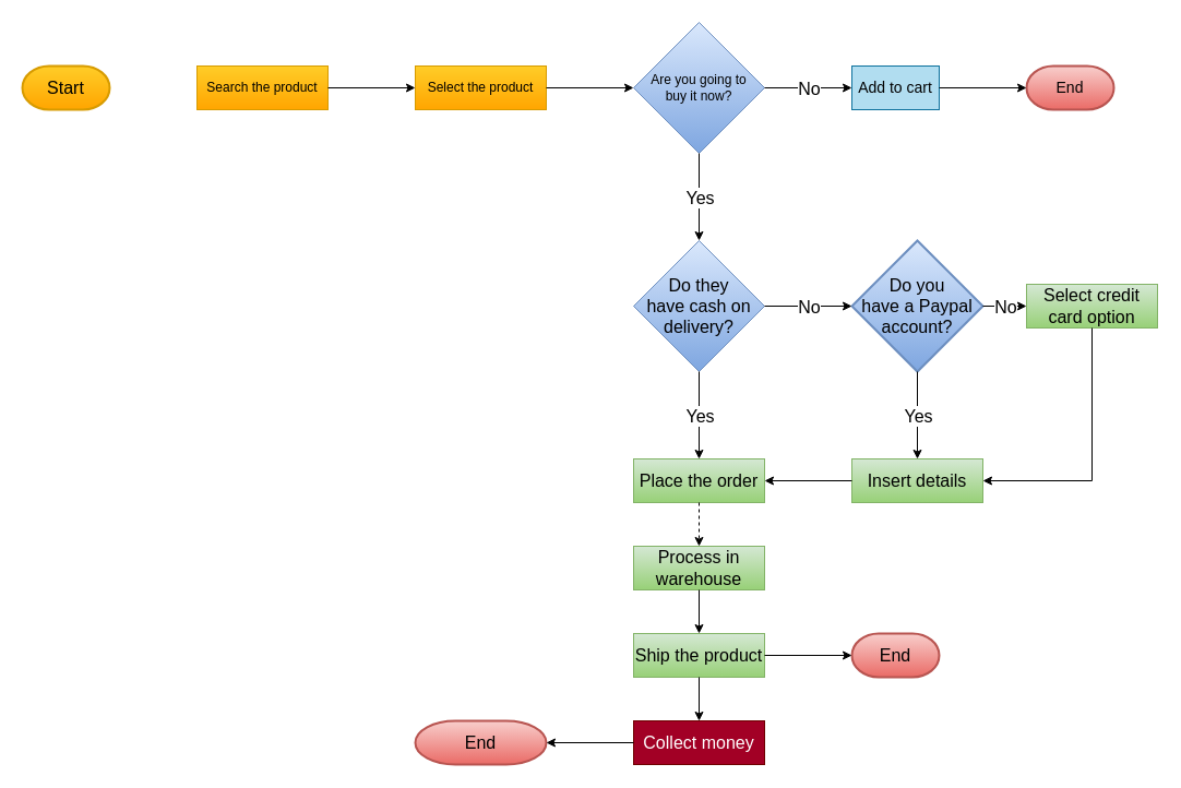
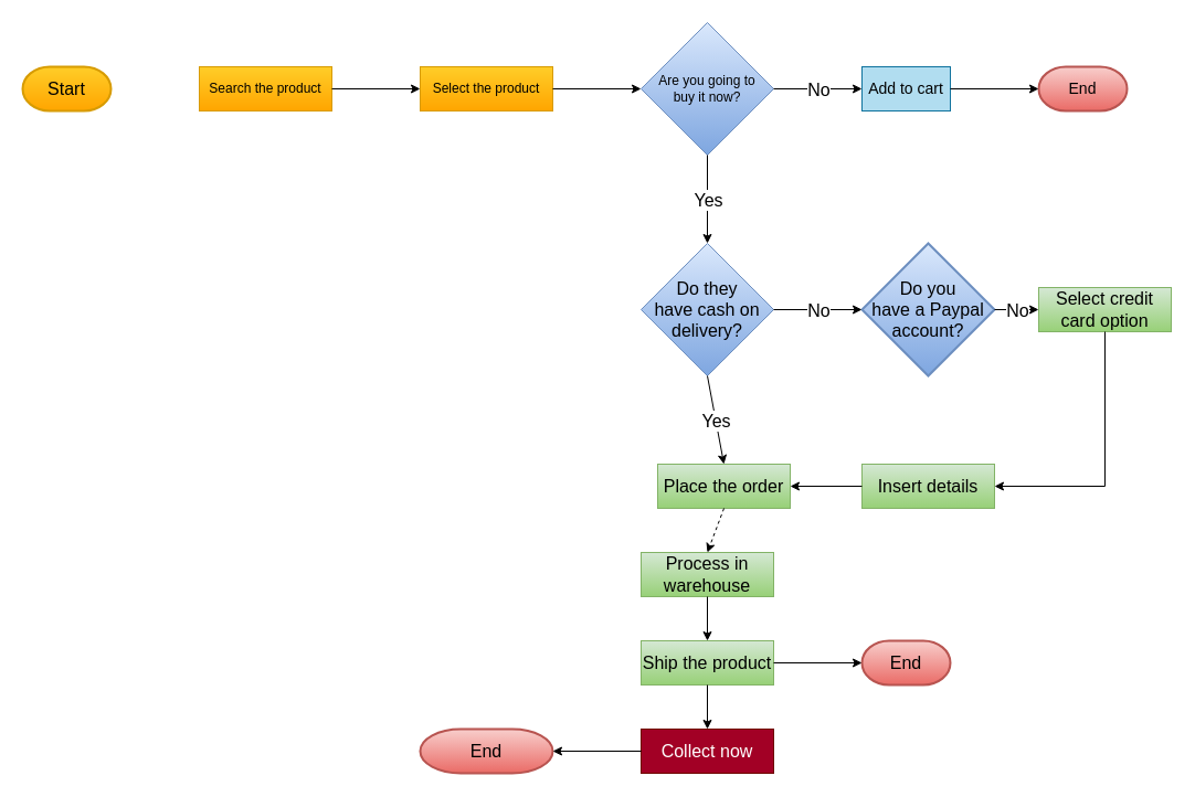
  <mxCell id="0" />
  <mxCell id="1" parent="0" />
  <mxCell id="2" value="Start" style="strokeWidth=2;html=1;shape=mxgraph.flowchart.terminator;whiteSpace=wrap;fillColor=#ffcd28;strokeColor=#d79b00;gradientColor=#ffa500;fontSize=16;" vertex="1" parent="1"><mxGeometry x="20" y="60" width="80" height="40" as="geometry" /></mxCell>
  <mxCell id="3" value="Search the product" style="rounded=0;whiteSpace=wrap;html=1;fillColor=#ffcd28;gradientColor=#ffa500;strokeColor=#d79b00;" vertex="1" parent="1"><mxGeometry x="180" y="60" width="120" height="40" as="geometry" /></mxCell>
  <mxCell id="4" value="Select the product" style="rounded=0;whiteSpace=wrap;html=1;fillColor=#ffcd28;gradientColor=#ffa500;strokeColor=#d79b00;" vertex="1" parent="1"><mxGeometry x="380" y="60" width="120" height="40" as="geometry" /></mxCell>
  <mxCell id="5" value="" style="endArrow=classic;html=1;rounded=0;exitX=1;exitY=0.5;exitDx=0;exitDy=0;entryX=0;entryY=0.5;entryDx=0;entryDy=0;" edge="1" parent="1" source="3" target="4"><mxGeometry width="50" height="50" relative="1" as="geometry"><mxPoint x="500" y="410" as="sourcePoint" /><mxPoint x="550" y="360" as="targetPoint" /></mxGeometry></mxCell>
  <mxCell id="6" value="Are you going to &lt;br style=&quot;font-size: 12px;&quot;&gt;buy it now?" style="rhombus;whiteSpace=wrap;html=1;fillColor=#dae8fc;gradientColor=#7ea6e0;strokeColor=#6c8ebf;fontSize=12;" vertex="1" parent="1"><mxGeometry x="580" y="20" width="120" height="120" as="geometry" /></mxCell>
  <mxCell id="7" value="" style="endArrow=classic;html=1;rounded=0;entryX=0;entryY=0.5;entryDx=0;entryDy=0;exitX=1;exitY=0.5;exitDx=0;exitDy=0;" edge="1" parent="1" source="4" target="6"><mxGeometry width="50" height="50" relative="1" as="geometry"><mxPoint x="500" y="310" as="sourcePoint" /><mxPoint x="550" y="260" as="targetPoint" /></mxGeometry></mxCell>
  <mxCell id="8" value="" style="endArrow=classic;html=1;rounded=0;fontSize=16;exitX=1;exitY=0.5;exitDx=0;exitDy=0;entryX=0;entryY=0.5;entryDx=0;entryDy=0;" edge="1" parent="1" source="6" target="12"><mxGeometry relative="1" as="geometry"><mxPoint x="480" y="280" as="sourcePoint" /><mxPoint x="780" y="80" as="targetPoint" /></mxGeometry></mxCell>
  <mxCell id="9" value="No" style="edgeLabel;resizable=0;html=1;align=center;verticalAlign=middle;fontSize=16;" connectable="0" vertex="1" parent="8"><mxGeometry relative="1" as="geometry" /></mxCell>
  <mxCell id="10" value="" style="endArrow=classic;html=1;rounded=0;fontSize=16;exitX=0.5;exitY=1;exitDx=0;exitDy=0;entryX=0.5;entryY=0;entryDx=0;entryDy=0;" edge="1" parent="1" source="6" target="15"><mxGeometry relative="1" as="geometry"><mxPoint x="480" y="280" as="sourcePoint" /><mxPoint x="640" y="220" as="targetPoint" /></mxGeometry></mxCell>
  <mxCell id="11" value="Yes" style="edgeLabel;resizable=0;html=1;align=center;verticalAlign=middle;fontSize=16;" connectable="0" vertex="1" parent="10"><mxGeometry relative="1" as="geometry" /></mxCell>
  <mxCell id="12" value="Add to cart" style="rounded=0;whiteSpace=wrap;html=1;fontSize=14;fillColor=#b1ddf0;strokeColor=#10739e;" vertex="1" parent="1"><mxGeometry x="780" y="60" width="80" height="40" as="geometry" /></mxCell>
  <mxCell id="13" value="End" style="strokeWidth=2;html=1;shape=mxgraph.flowchart.terminator;whiteSpace=wrap;fontSize=14;fillColor=#f8cecc;gradientColor=#ea6b66;strokeColor=#b85450;" vertex="1" parent="1"><mxGeometry x="940" y="60" width="80" height="40" as="geometry" /></mxCell>
  <mxCell id="14" value="" style="endArrow=classic;html=1;rounded=0;fontSize=14;exitX=1;exitY=0.5;exitDx=0;exitDy=0;entryX=0;entryY=0.5;entryDx=0;entryDy=0;entryPerimeter=0;" edge="1" parent="1" source="12" target="13"><mxGeometry width="50" height="50" relative="1" as="geometry"><mxPoint x="500" y="300" as="sourcePoint" /><mxPoint x="550" y="250" as="targetPoint" /></mxGeometry></mxCell>
  <mxCell id="15" value="Do they &lt;br style=&quot;font-size: 16px;&quot;&gt;have cash on delivery?" style="rhombus;whiteSpace=wrap;html=1;fontSize=16;fillColor=#dae8fc;gradientColor=#7ea6e0;strokeColor=#6c8ebf;" vertex="1" parent="1"><mxGeometry x="580" y="220" width="120" height="120" as="geometry" /></mxCell>
  <mxCell id="16" value="Do you &lt;br&gt;have a Paypal&lt;br&gt;account?" style="strokeWidth=2;html=1;shape=mxgraph.flowchart.decision;whiteSpace=wrap;fontSize=16;fillColor=#dae8fc;gradientColor=#7ea6e0;strokeColor=#6c8ebf;" vertex="1" parent="1"><mxGeometry x="780" y="220" width="120" height="120" as="geometry" /></mxCell>
  <mxCell id="17" value="" style="endArrow=classic;html=1;rounded=0;fontSize=16;exitX=1;exitY=0.5;exitDx=0;exitDy=0;entryX=0;entryY=0.5;entryDx=0;entryDy=0;entryPerimeter=0;" edge="1" parent="1" source="15" target="16"><mxGeometry relative="1" as="geometry"><mxPoint x="480" y="230" as="sourcePoint" /><mxPoint x="580" y="230" as="targetPoint" /></mxGeometry></mxCell>
  <mxCell id="18" value="No" style="edgeLabel;resizable=0;html=1;align=center;verticalAlign=middle;fontSize=16;" connectable="0" vertex="1" parent="17"><mxGeometry relative="1" as="geometry" /></mxCell>
  <mxCell id="19" value="Select credit card option" style="rounded=0;whiteSpace=wrap;html=1;fontSize=16;fillColor=#d5e8d4;gradientColor=#97d077;strokeColor=#82b366;" vertex="1" parent="1"><mxGeometry x="940" y="260" width="120" height="40" as="geometry" /></mxCell>
  <mxCell id="20" value="" style="endArrow=classic;html=1;rounded=0;fontSize=16;exitX=1;exitY=0.5;exitDx=0;exitDy=0;exitPerimeter=0;entryX=0;entryY=0.5;entryDx=0;entryDy=0;" edge="1" parent="1" source="16" target="19"><mxGeometry relative="1" as="geometry"><mxPoint x="480" y="220" as="sourcePoint" /><mxPoint x="580" y="220" as="targetPoint" /></mxGeometry></mxCell>
  <mxCell id="21" value="No" style="edgeLabel;resizable=0;html=1;align=center;verticalAlign=middle;fontSize=16;" connectable="0" vertex="1" parent="20"><mxGeometry relative="1" as="geometry" /></mxCell>
  <mxCell id="22" value="Insert details" style="rounded=0;whiteSpace=wrap;html=1;fontSize=16;fillColor=#d5e8d4;gradientColor=#97d077;strokeColor=#82b366;" vertex="1" parent="1"><mxGeometry x="780" y="420" width="120" height="40" as="geometry" /></mxCell>
- <mxCell id="23" value="" style="endArrow=classic;html=1;rounded=0;fontSize=16;exitX=0.5;exitY=1;exitDx=0;exitDy=0;exitPerimeter=0;entryX=0.5;entryY=0;entryDx=0;entryDy=0;" edge="1" parent="1" source="16" target="22"><mxGeometry relative="1" as="geometry"><mxPoint x="480" y="220" as="sourcePoint" /><mxPoint x="580" y="220" as="targetPoint" /></mxGeometry></mxCell>
- <mxCell id="24" value="Yes" style="edgeLabel;resizable=0;html=1;align=center;verticalAlign=middle;fontSize=16;" connectable="0" vertex="1" parent="23"><mxGeometry relative="1" as="geometry" /></mxCell>
  <mxCell id="25" value="" style="endArrow=classic;html=1;rounded=0;fontSize=16;exitX=0.5;exitY=1;exitDx=0;exitDy=0;entryX=1;entryY=0.5;entryDx=0;entryDy=0;" edge="1" parent="1" source="19" target="22"><mxGeometry width="50" height="50" relative="1" as="geometry"><mxPoint x="500" y="440" as="sourcePoint" /><mxPoint x="550" y="390" as="targetPoint" /><Array as="points"><mxPoint x="1000" y="440" /></Array></mxGeometry></mxCell>
- <mxCell id="26" value="Place the order" style="rounded=0;whiteSpace=wrap;html=1;fontSize=16;fillColor=#d5e8d4;gradientColor=#97d077;strokeColor=#82b366;" vertex="1" parent="1"><mxGeometry x="580" y="420" width="120" height="40" as="geometry" /></mxCell>
+ <mxCell id="26" value="Place the order" style="rounded=0;whiteSpace=wrap;html=1;fontSize=16;fillColor=#d5e8d4;gradientColor=#97d077;strokeColor=#82b366;" vertex="1" parent="1"><mxGeometry x="595" y="420" width="120" height="40" as="geometry" /></mxCell>
  <mxCell id="27" value="" style="endArrow=classic;html=1;rounded=0;fontSize=16;exitX=0.5;exitY=1;exitDx=0;exitDy=0;entryX=0.5;entryY=0;entryDx=0;entryDy=0;" edge="1" parent="1" source="15" target="26"><mxGeometry relative="1" as="geometry"><mxPoint x="480" y="420" as="sourcePoint" /><mxPoint x="580" y="420" as="targetPoint" /></mxGeometry></mxCell>
  <mxCell id="28" value="Yes" style="edgeLabel;resizable=0;html=1;align=center;verticalAlign=middle;fontSize=16;" connectable="0" vertex="1" parent="27"><mxGeometry relative="1" as="geometry" /></mxCell>
  <mxCell id="29" value="" style="endArrow=classic;html=1;rounded=0;fontSize=16;exitX=0;exitY=0.5;exitDx=0;exitDy=0;entryX=1;entryY=0.5;entryDx=0;entryDy=0;" edge="1" parent="1" source="22" target="26"><mxGeometry width="50" height="50" relative="1" as="geometry"><mxPoint x="500" y="440" as="sourcePoint" /><mxPoint x="550" y="390" as="targetPoint" /></mxGeometry></mxCell>
  <mxCell id="30" value="Process in warehouse" style="rounded=0;whiteSpace=wrap;html=1;fontSize=16;fillColor=#d5e8d4;gradientColor=#97d077;strokeColor=#82b366;" vertex="1" parent="1"><mxGeometry x="580" y="500" width="120" height="40" as="geometry" /></mxCell>
  <mxCell id="31" value="Ship the product" style="rounded=0;whiteSpace=wrap;html=1;fontSize=16;fillColor=#d5e8d4;gradientColor=#97d077;strokeColor=#82b366;" vertex="1" parent="1"><mxGeometry x="580" y="580" width="120" height="40" as="geometry" /></mxCell>
  <mxCell id="32" value="End" style="strokeWidth=2;html=1;shape=mxgraph.flowchart.terminator;whiteSpace=wrap;fontSize=16;fillColor=#f8cecc;gradientColor=#ea6b66;strokeColor=#b85450;" vertex="1" parent="1"><mxGeometry x="780" y="580" width="80" height="40" as="geometry" /></mxCell>
  <mxCell id="33" value="" style="endArrow=classic;html=1;rounded=0;fontSize=16;exitX=0.5;exitY=1;exitDx=0;exitDy=0;entryX=0.5;entryY=0;entryDx=0;entryDy=0;dashed=1;" edge="1" parent="1" source="26" target="30"><mxGeometry width="50" height="50" relative="1" as="geometry"><mxPoint x="500" y="430" as="sourcePoint" /><mxPoint x="550" y="380" as="targetPoint" /></mxGeometry></mxCell>
  <mxCell id="34" value="" style="endArrow=classic;html=1;rounded=0;fontSize=16;exitX=1;exitY=0.5;exitDx=0;exitDy=0;entryX=0;entryY=0.5;entryDx=0;entryDy=0;entryPerimeter=0;" edge="1" parent="1" source="31" target="32"><mxGeometry width="50" height="50" relative="1" as="geometry"><mxPoint x="500" y="430" as="sourcePoint" /><mxPoint x="550" y="380" as="targetPoint" /></mxGeometry></mxCell>
  <mxCell id="35" value="" style="endArrow=classic;html=1;rounded=0;fontSize=16;exitX=0.5;exitY=1;exitDx=0;exitDy=0;entryX=0.5;entryY=0;entryDx=0;entryDy=0;" edge="1" parent="1" source="30" target="31"><mxGeometry width="50" height="50" relative="1" as="geometry"><mxPoint x="500" y="430" as="sourcePoint" /><mxPoint x="550" y="380" as="targetPoint" /></mxGeometry></mxCell>
- <mxCell id="36" value="Collect money" style="rounded=0;whiteSpace=wrap;html=1;fontSize=16;fillColor=#a20025;fontColor=#ffffff;strokeColor=#6F0000;" vertex="1" parent="1"><mxGeometry x="580" y="660" width="120" height="40" as="geometry" /></mxCell>
+ <mxCell id="36" value="Collect now" style="rounded=0;whiteSpace=wrap;html=1;fontSize=16;fillColor=#a20025;fontColor=#ffffff;strokeColor=#6F0000;" vertex="1" parent="1"><mxGeometry x="580" y="660" width="120" height="40" as="geometry" /></mxCell>
  <mxCell id="37" value="End" style="strokeWidth=2;html=1;shape=mxgraph.flowchart.terminator;whiteSpace=wrap;fontSize=16;fillColor=#f8cecc;gradientColor=#ea6b66;strokeColor=#b85450;" vertex="1" parent="1"><mxGeometry x="380" y="660" width="120" height="40" as="geometry" /></mxCell>
  <mxCell id="38" value="" style="endArrow=classic;html=1;rounded=0;fontSize=16;exitX=0.5;exitY=1;exitDx=0;exitDy=0;entryX=0.5;entryY=0;entryDx=0;entryDy=0;" edge="1" parent="1" source="31" target="36"><mxGeometry width="50" height="50" relative="1" as="geometry"><mxPoint x="500" y="430" as="sourcePoint" /><mxPoint x="550" y="380" as="targetPoint" /></mxGeometry></mxCell>
  <mxCell id="39" value="" style="endArrow=classic;html=1;rounded=0;fontSize=16;exitX=0;exitY=0.5;exitDx=0;exitDy=0;entryX=1;entryY=0.5;entryDx=0;entryDy=0;entryPerimeter=0;" edge="1" parent="1" source="36" target="37"><mxGeometry width="50" height="50" relative="1" as="geometry"><mxPoint x="500" y="430" as="sourcePoint" /><mxPoint x="550" y="380" as="targetPoint" /></mxGeometry></mxCell>
